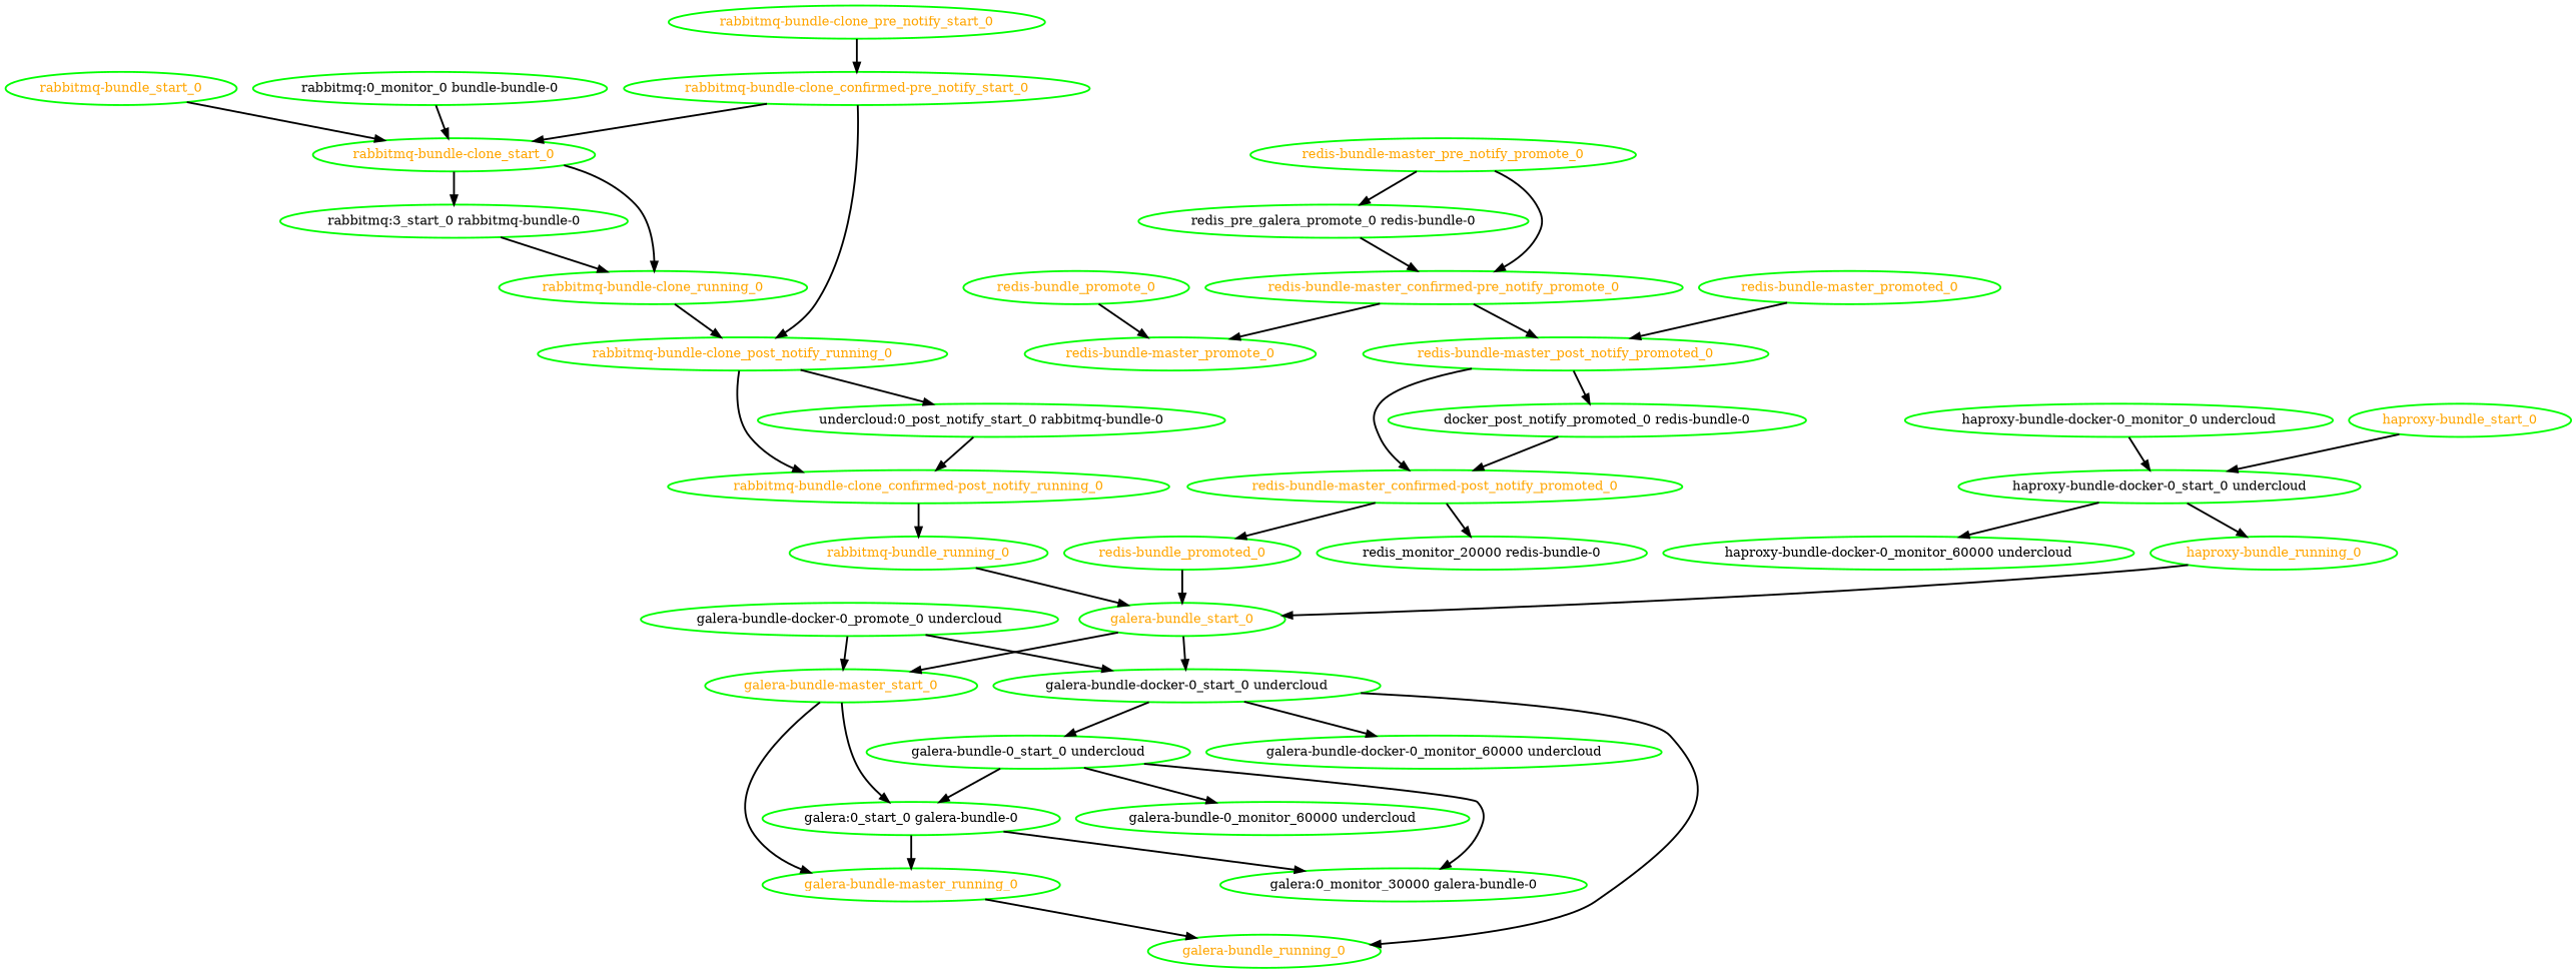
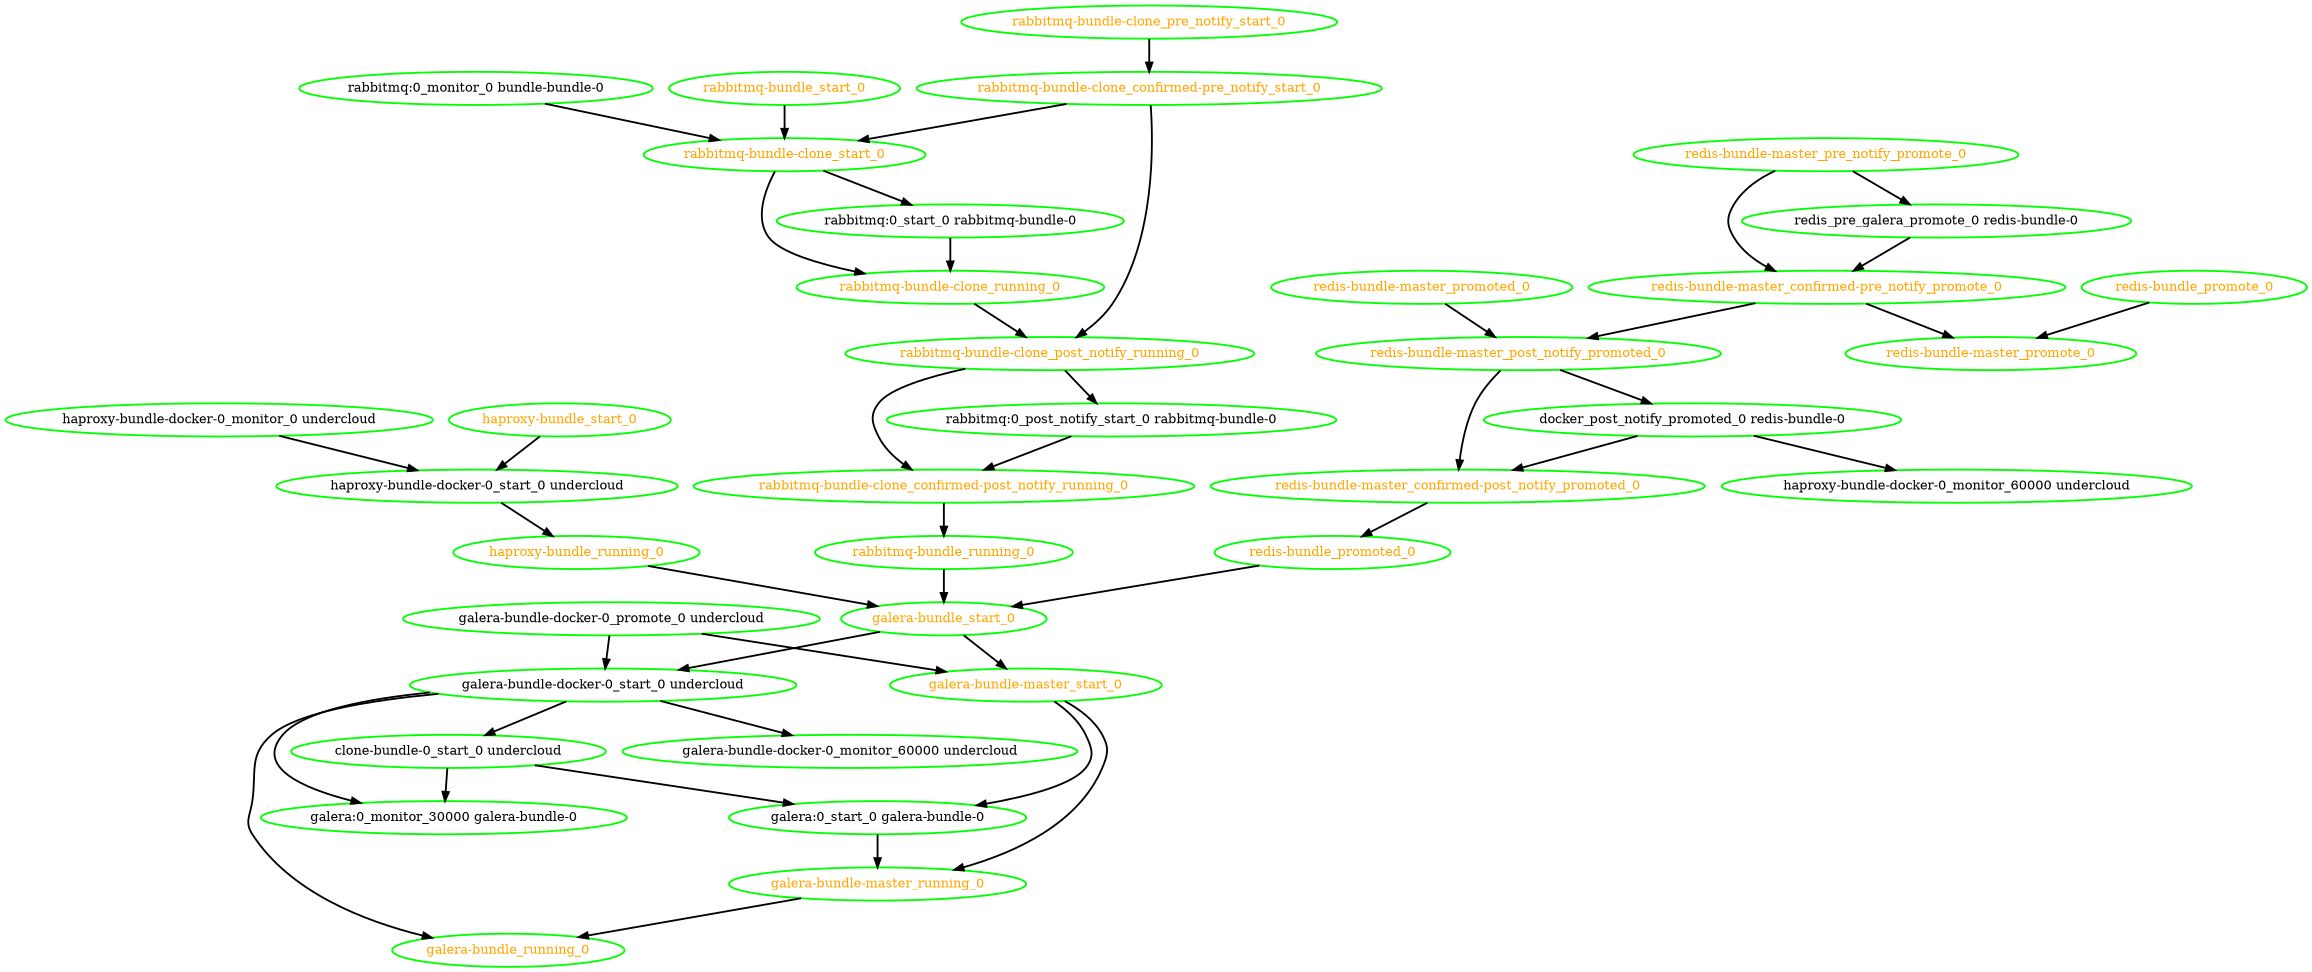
  digraph {
    node [color=green fontcolor=orange style=bold]
    edge [style=bold]
-   "galera-bundle-0_monitor_60000 undercloud" [fontcolor=black]
-   "galera-bundle-0_start_0 undercloud" [fontcolor=black]
+   "galera-bundle-0_start_0 undercloud" [fontcolor=black label="clone-bundle-0_start_0 undercloud"]
    "galera:0_monitor_30000 galera-bundle-0" [fontcolor=black]
    "galera:0_start_0 galera-bundle-0" [fontcolor=black]
    "galera-bundle-master_running_0"
    "galera-bundle_running_0"
    n7 [fontcolor=black label="galera-bundle-docker-0_promote_0 undercloud"]
    "galera-bundle-docker-0_start_0 undercloud" [fontcolor=black]
    "galera-bundle-master_start_0"
    "galera-bundle-docker-0_monitor_60000 undercloud" [fontcolor=black]
    "galera-bundle_start_0"
    "haproxy-bundle-docker-0_monitor_0 undercloud" [fontcolor=black]
    "haproxy-bundle-docker-0_start_0 undercloud" [fontcolor=black]
    "haproxy-bundle-docker-0_monitor_60000 undercloud" [fontcolor=black]
    "haproxy-bundle_running_0"
    "haproxy-bundle_start_0"
    "rabbitmq-bundle-clone_confirmed-post_notify_running_0"
    "rabbitmq-bundle_running_0"
    "rabbitmq-bundle-clone_confirmed-pre_notify_start_0"
    "rabbitmq-bundle-clone_post_notify_running_0"
    "rabbitmq-bundle-clone_start_0"
-   "rabbitmq:0_post_notify_start_0 rabbitmq-bundle-0" [fontcolor=black label="undercloud:0_post_notify_start_0 rabbitmq-bundle-0"]
+   "rabbitmq:0_post_notify_start_0 rabbitmq-bundle-0" [fontcolor=black]
    "rabbitmq-bundle-clone_running_0"
-   "rabbitmq:0_start_0 rabbitmq-bundle-0" [fontcolor=black label="rabbitmq:3_start_0 rabbitmq-bundle-0"]
+   "rabbitmq:0_start_0 rabbitmq-bundle-0" [fontcolor=black]
    "rabbitmq-bundle-clone_pre_notify_start_0"
    "rabbitmq-bundle_start_0"
    n27 [fontcolor=black label="rabbitmq:0_monitor_0 bundle-bundle-0"]
    "redis-bundle-master_confirmed-post_notify_promoted_0"
    "redis-bundle_promoted_0"
-   "redis_monitor_20000 redis-bundle-0" [fontcolor=black]
    "redis-bundle-master_confirmed-pre_notify_promote_0"
    "redis-bundle-master_post_notify_promoted_0"
    "redis-bundle-master_promote_0"
    n34 [fontcolor=black label="docker_post_notify_promoted_0 redis-bundle-0"]
    "redis-bundle-master_pre_notify_promote_0"
    n36 [fontcolor=black label="redis_pre_galera_promote_0 redis-bundle-0"]
    "redis-bundle-master_promoted_0"
    "redis-bundle_promote_0"
-   "galera-bundle-0_start_0 undercloud" -> "galera-bundle-0_monitor_60000 undercloud"
    "galera-bundle-0_start_0 undercloud" -> "galera:0_monitor_30000 galera-bundle-0"
    "galera-bundle-0_start_0 undercloud" -> "galera:0_start_0 galera-bundle-0"
-   "galera:0_start_0 galera-bundle-0" -> "galera:0_monitor_30000 galera-bundle-0"
+   "galera-bundle-docker-0_start_0 undercloud" -> "galera:0_monitor_30000 galera-bundle-0"
    "galera:0_start_0 galera-bundle-0" -> "galera-bundle-master_running_0"
    "galera-bundle-master_running_0" -> "galera-bundle_running_0"
    n7 -> "galera-bundle-docker-0_start_0 undercloud"
    n7 -> "galera-bundle-master_start_0"
    "galera-bundle-docker-0_start_0 undercloud" -> "galera-bundle-0_start_0 undercloud"
    "galera-bundle-docker-0_start_0 undercloud" -> "galera-bundle_running_0"
    "galera-bundle-docker-0_start_0 undercloud" -> "galera-bundle-docker-0_monitor_60000 undercloud"
    "galera-bundle-master_start_0" -> "galera:0_start_0 galera-bundle-0"
    "galera-bundle-master_start_0" -> "galera-bundle-master_running_0"
    "galera-bundle_start_0" -> "galera-bundle-docker-0_start_0 undercloud"
    "galera-bundle_start_0" -> "galera-bundle-master_start_0"
    "haproxy-bundle-docker-0_monitor_0 undercloud" -> "haproxy-bundle-docker-0_start_0 undercloud"
-   "haproxy-bundle-docker-0_start_0 undercloud" -> "haproxy-bundle-docker-0_monitor_60000 undercloud"
+   n34 -> "haproxy-bundle-docker-0_monitor_60000 undercloud"
    "haproxy-bundle-docker-0_start_0 undercloud" -> "haproxy-bundle_running_0"
    "haproxy-bundle_running_0" -> "galera-bundle_start_0"
    "haproxy-bundle_start_0" -> "haproxy-bundle-docker-0_start_0 undercloud"
    "rabbitmq-bundle-clone_confirmed-post_notify_running_0" -> "rabbitmq-bundle_running_0"
    "rabbitmq-bundle_running_0" -> "galera-bundle_start_0"
    "rabbitmq-bundle-clone_confirmed-pre_notify_start_0" -> "rabbitmq-bundle-clone_post_notify_running_0"
    "rabbitmq-bundle-clone_confirmed-pre_notify_start_0" -> "rabbitmq-bundle-clone_start_0"
    "rabbitmq-bundle-clone_post_notify_running_0" -> "rabbitmq-bundle-clone_confirmed-post_notify_running_0"
    "rabbitmq-bundle-clone_post_notify_running_0" -> "rabbitmq:0_post_notify_start_0 rabbitmq-bundle-0"
    "rabbitmq-bundle-clone_start_0" -> "rabbitmq-bundle-clone_running_0"
    "rabbitmq-bundle-clone_start_0" -> "rabbitmq:0_start_0 rabbitmq-bundle-0"
    "rabbitmq:0_post_notify_start_0 rabbitmq-bundle-0" -> "rabbitmq-bundle-clone_confirmed-post_notify_running_0"
    "rabbitmq-bundle-clone_running_0" -> "rabbitmq-bundle-clone_post_notify_running_0"
    "rabbitmq:0_start_0 rabbitmq-bundle-0" -> "rabbitmq-bundle-clone_running_0"
    "rabbitmq-bundle-clone_pre_notify_start_0" -> "rabbitmq-bundle-clone_confirmed-pre_notify_start_0"
    "rabbitmq-bundle_start_0" -> "rabbitmq-bundle-clone_start_0"
    n27 -> "rabbitmq-bundle-clone_start_0"
    "redis-bundle-master_confirmed-post_notify_promoted_0" -> "redis-bundle_promoted_0"
-   "redis-bundle-master_confirmed-post_notify_promoted_0" -> "redis_monitor_20000 redis-bundle-0"
    "redis-bundle_promoted_0" -> "galera-bundle_start_0"
    "redis-bundle-master_confirmed-pre_notify_promote_0" -> "redis-bundle-master_post_notify_promoted_0"
    "redis-bundle-master_confirmed-pre_notify_promote_0" -> "redis-bundle-master_promote_0"
    "redis-bundle-master_post_notify_promoted_0" -> "redis-bundle-master_confirmed-post_notify_promoted_0"
    "redis-bundle-master_post_notify_promoted_0" -> n34
    n34 -> "redis-bundle-master_confirmed-post_notify_promoted_0"
    "redis-bundle-master_pre_notify_promote_0" -> "redis-bundle-master_confirmed-pre_notify_promote_0"
    "redis-bundle-master_pre_notify_promote_0" -> n36
    n36 -> "redis-bundle-master_confirmed-pre_notify_promote_0"
    "redis-bundle-master_promoted_0" -> "redis-bundle-master_post_notify_promoted_0"
    "redis-bundle_promote_0" -> "redis-bundle-master_promote_0"
  }
